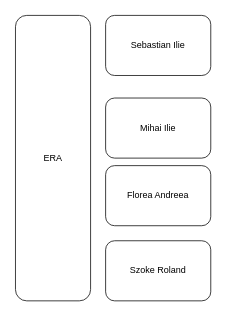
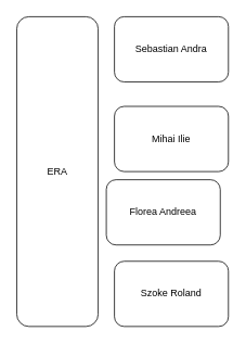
  <mxCell id="0" />
  <mxCell id="1" parent="0" />
  <mxCell id="2" value="ERA" style="rounded=1;whiteSpace=wrap;html=1;" vertex="1" parent="1"><mxGeometry x="20" y="20" width="100" height="380" as="geometry" /></mxCell>
- <mxCell id="3" value="Sebastian Ilie" style="rounded=1;whiteSpace=wrap;html=1;" vertex="1" parent="1"><mxGeometry x="140" y="20" width="140" height="80" as="geometry" /></mxCell>
+ <mxCell id="3" value="Sebastian Andra" style="rounded=1;whiteSpace=wrap;html=1;" vertex="1" parent="1"><mxGeometry x="140" y="20" width="140" height="80" as="geometry" /></mxCell>
  <mxCell id="4" value="Mihai Ilie" style="rounded=1;whiteSpace=wrap;html=1;" vertex="1" parent="1"><mxGeometry x="140" y="130" width="140" height="80" as="geometry" /></mxCell>
- <mxCell id="5" value="Florea Andreea" style="rounded=1;whiteSpace=wrap;html=1;" vertex="1" parent="1"><mxGeometry x="140" y="220" width="140" height="80" as="geometry" /></mxCell>
+ <mxCell id="5" value="Florea Andreea" style="rounded=1;whiteSpace=wrap;html=1;" vertex="1" parent="1"><mxGeometry x="130" y="220" width="140" height="80" as="geometry" /></mxCell>
  <mxCell id="6" value="Szoke Roland" style="rounded=1;whiteSpace=wrap;html=1;" vertex="1" parent="1"><mxGeometry x="140" y="320" width="140" height="80" as="geometry" /></mxCell>
